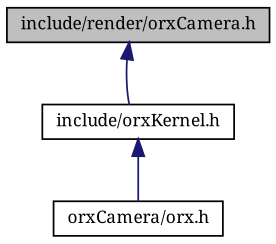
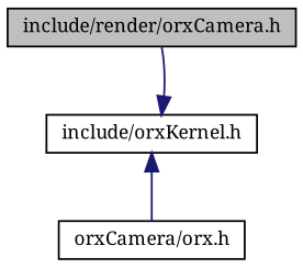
  digraph {
    fontname="Noto Serif"
    node [color=black fontname="Noto Serif" fontsize=10 shape=record]
    edge [color=midnightblue dir=back fontname="Noto Serif" fontsize=10 labelfontname=FreeSans labelfontsize=10 style=solid]
    n1 [fillcolor=grey75 fontcolor=black height=0.2 label="include/render/orxCamera.h" style=filled width=0.4]
    n2 [height=0.2 label="include/orxKernel.h" width=0.4]
    n3 [height=0.2 label="orxCamera/orx.h" width=0.4]
-   n1 -> n2
+   n2 -> n1
    n2 -> n3
  }
